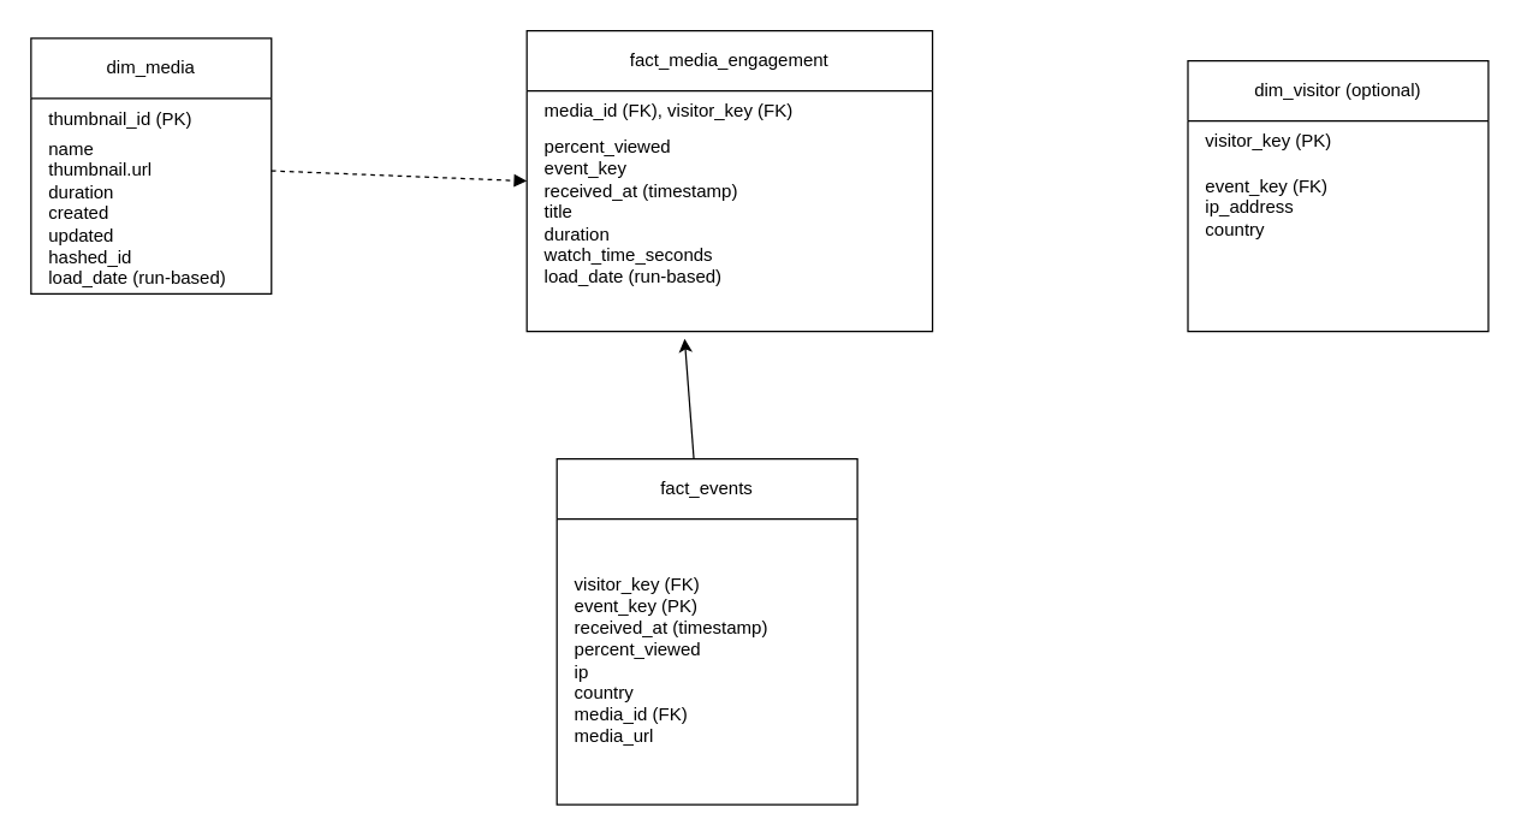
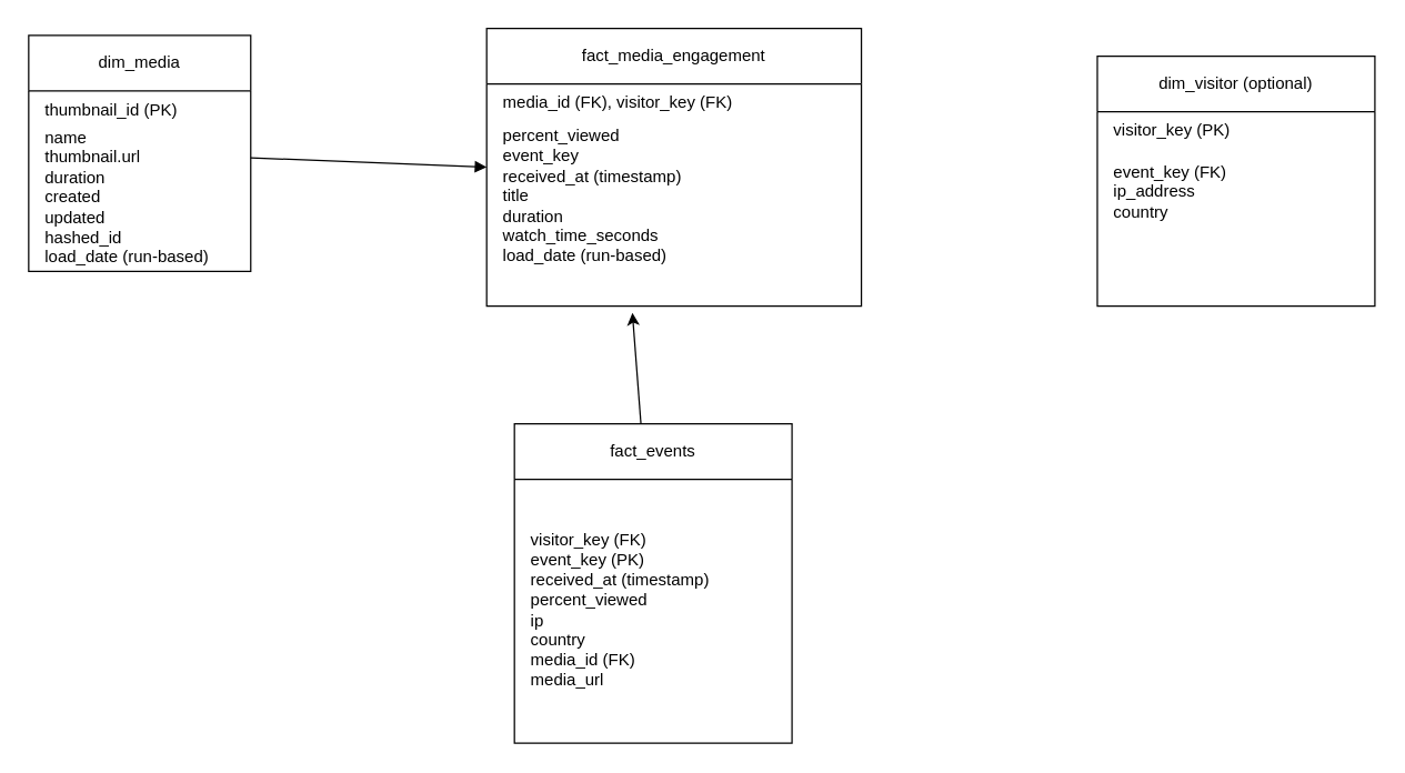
  <mxCell id="0" />
  <mxCell id="1" parent="0" />
  <mxCell id="2" value="dim_media" style="shape=swimlane;whiteSpace=wrap;html=1;" parent="1" vertex="1"><mxGeometry x="20" y="25" width="160" height="170" as="geometry" /></mxCell>
  <mxCell id="3" value="thumbnail_id (PK)" style="text;html=1;strokeColor=none;fillColor=none;" parent="2" vertex="1"><mxGeometry x="10" y="40" width="180" height="30" as="geometry" /></mxCell>
  <mxCell id="4" value="name&lt;div&gt;thumbnail.url&lt;br&gt;&lt;div&gt;duration&lt;/div&gt;&lt;div&gt;created&lt;/div&gt;&lt;div&gt;updated&lt;/div&gt;&lt;div&gt;&lt;span style=&quot;background-color: transparent; color: light-dark(rgb(0, 0, 0), rgb(255, 255, 255));&quot;&gt;hashed_id&lt;/span&gt;&lt;/div&gt;&lt;div&gt;load_date (run-based)&lt;/div&gt;&lt;/div&gt;" style="text;html=1;strokeColor=none;fillColor=none;" parent="2" vertex="1"><mxGeometry x="10" y="60" width="130" height="100" as="geometry" /></mxCell>
  <mxCell id="5" value="dim_visitor (optional)" style="shape=swimlane;whiteSpace=wrap;html=1;" parent="1" vertex="1"><mxGeometry x="790" y="40" width="200" height="180" as="geometry" /></mxCell>
  <mxCell id="6" value="visitor_key (PK)" style="text;html=1;strokeColor=none;fillColor=none;" parent="5" vertex="1"><mxGeometry x="10" y="40" width="180" height="30" as="geometry" /></mxCell>
  <mxCell id="7" value="&lt;div&gt;event_key (FK)&lt;/div&gt;&lt;div&gt;ip_address&lt;/div&gt;&lt;div&gt;country&lt;/div&gt;" style="text;html=1;strokeColor=none;fillColor=none;" parent="5" vertex="1"><mxGeometry x="10" y="70" width="180" height="90" as="geometry" /></mxCell>
  <mxCell id="8" value="fact_media_engagement" style="shape=swimlane;whiteSpace=wrap;html=1;" parent="1" vertex="1"><mxGeometry x="350" y="20" width="270" height="200" as="geometry"><mxRectangle x="200" y="300" width="170" height="30" as="alternateBounds" /></mxGeometry></mxCell>
  <mxCell id="9" value="media_id (FK), visitor_key (FK)" style="text;html=1;strokeColor=none;fillColor=none;" parent="8" vertex="1"><mxGeometry x="10" y="40" width="260" height="30" as="geometry" /></mxCell>
  <mxCell id="10" value="&lt;div&gt;percent_viewed&lt;/div&gt;&lt;div&gt;event_key&lt;/div&gt;received_at (timestamp)&lt;br&gt;&lt;div&gt;title&lt;/div&gt;&lt;div&gt;duration&lt;/div&gt;&lt;div&gt;watch_time_seconds&lt;/div&gt;&lt;div&gt;load_date (run-based)&lt;/div&gt;&lt;div&gt;&lt;br&gt;&lt;/div&gt;&lt;div&gt;&lt;br&gt;&lt;/div&gt;" style="text;html=1;strokeColor=none;fillColor=none;" parent="8" vertex="1"><mxGeometry x="10" y="64" width="260" height="116" as="geometry" /></mxCell>
- <mxCell id="11" style="endArrow=block;html=1;entryX=0;entryY=0.5;entryDx=0;entryDy=0;dashed=1;" parent="1" source="2" target="8" edge="1"><mxGeometry relative="1" as="geometry" /></mxCell>
+ <mxCell id="11" style="endArrow=block;html=1;entryX=0;entryY=0.5;entryDx=0;entryDy=0;" parent="1" source="2" target="8" edge="1"><mxGeometry relative="1" as="geometry" /></mxCell>
  <mxCell id="12" value="fact_events" style="shape=swimlane;whiteSpace=wrap;html=1;" parent="1" vertex="1"><mxGeometry x="370" y="305" width="200" height="230" as="geometry" /></mxCell>
  <mxCell id="13" value="&lt;div&gt;visitor_key (FK)&lt;/div&gt;&lt;div&gt;event_key (PK)&lt;/div&gt;&lt;div&gt;received_at (timestamp)&lt;/div&gt;&lt;div&gt;percent_viewed&lt;/div&gt;&lt;div&gt;ip&lt;/div&gt;&lt;div&gt;country&lt;/div&gt;&lt;div&gt;media_id (FK)&lt;/div&gt;&lt;div&gt;&lt;span style=&quot;background-color: transparent; color: light-dark(rgb(0, 0, 0), rgb(255, 255, 255));&quot;&gt;media_url&lt;/span&gt;&lt;/div&gt;" style="text;html=1;strokeColor=none;fillColor=none;" parent="12" vertex="1"><mxGeometry x="10" y="70" width="180" height="140" as="geometry" /></mxCell>
  <mxCell id="14" value="" style="endArrow=classic;html=1;rounded=0;" parent="1" source="12" edge="1"><mxGeometry width="50" height="50" relative="1" as="geometry"><mxPoint x="440" y="375" as="sourcePoint" /><mxPoint x="455" y="225" as="targetPoint" /></mxGeometry></mxCell>
